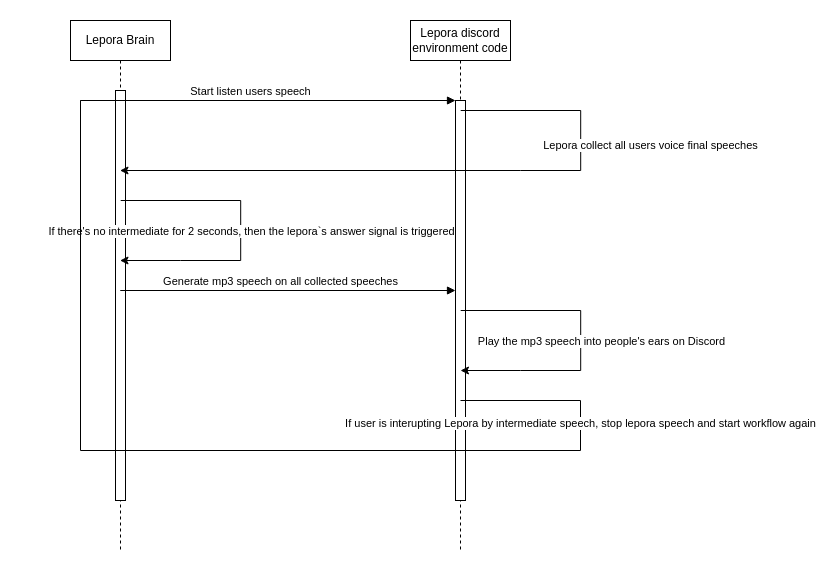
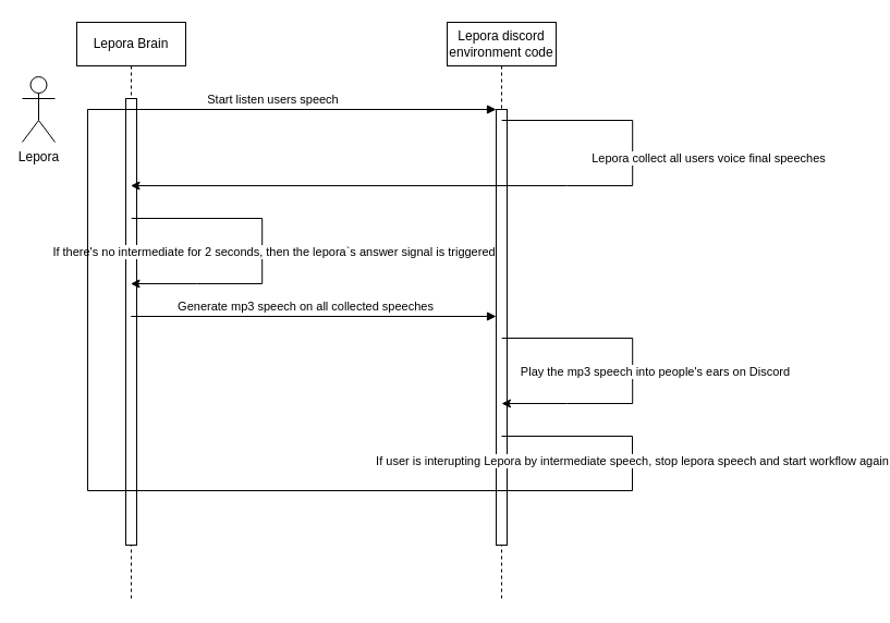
  <mxCell id="0" />
  <mxCell id="1" parent="0" />
  <mxCell id="2" value="Lepora Brain" style="shape=umlLifeline;perimeter=lifelinePerimeter;whiteSpace=wrap;html=1;container=0;dropTarget=0;collapsible=0;recursiveResize=0;outlineConnect=0;portConstraint=eastwest;newEdgeStyle={&quot;edgeStyle&quot;:&quot;elbowEdgeStyle&quot;,&quot;elbow&quot;:&quot;vertical&quot;,&quot;curved&quot;:0,&quot;rounded&quot;:0};" parent="1" vertex="1"><mxGeometry x="70" y="20" width="100" height="530" as="geometry" /></mxCell>
  <mxCell id="3" value="" style="html=1;points=[];perimeter=orthogonalPerimeter;outlineConnect=0;targetShapes=umlLifeline;portConstraint=eastwest;newEdgeStyle={&quot;edgeStyle&quot;:&quot;elbowEdgeStyle&quot;,&quot;elbow&quot;:&quot;vertical&quot;,&quot;curved&quot;:0,&quot;rounded&quot;:0};" parent="2" vertex="1"><mxGeometry x="45" y="70" width="10" height="410" as="geometry" /></mxCell>
  <mxCell id="4" value="Lepora discord environment code" style="shape=umlLifeline;perimeter=lifelinePerimeter;whiteSpace=wrap;html=1;container=0;dropTarget=0;collapsible=0;recursiveResize=0;outlineConnect=0;portConstraint=eastwest;newEdgeStyle={&quot;edgeStyle&quot;:&quot;elbowEdgeStyle&quot;,&quot;elbow&quot;:&quot;vertical&quot;,&quot;curved&quot;:0,&quot;rounded&quot;:0};" parent="1" vertex="1"><mxGeometry x="410" y="20" width="100" height="530" as="geometry" /></mxCell>
  <mxCell id="5" value="" style="html=1;points=[];perimeter=orthogonalPerimeter;outlineConnect=0;targetShapes=umlLifeline;portConstraint=eastwest;newEdgeStyle={&quot;edgeStyle&quot;:&quot;elbowEdgeStyle&quot;,&quot;elbow&quot;:&quot;vertical&quot;,&quot;curved&quot;:0,&quot;rounded&quot;:0};" parent="4" vertex="1"><mxGeometry x="45" y="80" width="10" height="400" as="geometry" /></mxCell>
  <mxCell id="6" value="Start listen users speech" style="html=1;verticalAlign=bottom;endArrow=block;edgeStyle=elbowEdgeStyle;elbow=vertical;curved=0;rounded=0;" parent="1" source="3" target="5" edge="1"><mxGeometry relative="1" as="geometry"><mxPoint x="115" y="110" as="sourcePoint" /><Array as="points"><mxPoint x="80" y="100" /></Array><mxPoint as="offset" /></mxGeometry></mxCell>
+ <mxCell id="7" value="Lepora" style="shape=umlActor;verticalLabelPosition=bottom;verticalAlign=top;html=1;outlineConnect=0;" vertex="1" parent="1"><mxGeometry x="20" y="70" width="30" height="60" as="geometry" /></mxCell>
  <mxCell id="8" value="" style="endArrow=classic;html=1;rounded=0;" edge="1" parent="1" target="2"><mxGeometry width="50" height="50" relative="1" as="geometry"><mxPoint x="460.19" y="110" as="sourcePoint" /><mxPoint x="460" y="170" as="targetPoint" /><Array as="points"><mxPoint x="580.19" y="110" /><mxPoint x="580.19" y="170" /><mxPoint x="520.19" y="170" /></Array></mxGeometry></mxCell>
  <mxCell id="9" value="Lepora collect all users voice final speeches" style="edgeLabel;html=1;align=center;verticalAlign=middle;resizable=0;points=[];" vertex="1" connectable="0" parent="8"><mxGeometry x="-0.605" y="-2" relative="1" as="geometry"><mxPoint x="71" y="28" as="offset" /></mxGeometry></mxCell>
  <mxCell id="10" value="" style="endArrow=classic;html=1;rounded=0;" edge="1" parent="1" target="2"><mxGeometry width="50" height="50" relative="1" as="geometry"><mxPoint x="120.19" y="200" as="sourcePoint" /><mxPoint x="-220" y="260" as="targetPoint" /><Array as="points"><mxPoint x="240.19" y="200" /><mxPoint x="240.19" y="260" /><mxPoint x="180.19" y="260" /></Array></mxGeometry></mxCell>
  <mxCell id="11" value="If there's no intermediate for 2 seconds, then the lepora`s answer signal is triggered" style="edgeLabel;html=1;align=center;verticalAlign=middle;resizable=0;points=[];" vertex="1" connectable="0" parent="10"><mxGeometry x="-0.605" y="-2" relative="1" as="geometry"><mxPoint x="71" y="28" as="offset" /></mxGeometry></mxCell>
  <mxCell id="12" value="Generate mp3 speech on all collected speeches" style="html=1;verticalAlign=bottom;endArrow=block;edgeStyle=elbowEdgeStyle;elbow=vertical;curved=0;rounded=0;" edge="1" parent="1" target="5"><mxGeometry relative="1" as="geometry"><mxPoint x="135" y="290" as="sourcePoint" /><Array as="points"><mxPoint x="120" y="290" /></Array><mxPoint x="440" y="290" as="targetPoint" /><mxPoint as="offset" /></mxGeometry></mxCell>
  <mxCell id="13" value="" style="endArrow=classic;html=1;rounded=0;" edge="1" parent="1"><mxGeometry width="50" height="50" relative="1" as="geometry"><mxPoint x="460.19" y="310" as="sourcePoint" /><mxPoint x="460" y="370" as="targetPoint" /><Array as="points"><mxPoint x="580.19" y="310" /><mxPoint x="580.19" y="370" /><mxPoint x="520.19" y="370" /></Array></mxGeometry></mxCell>
  <mxCell id="14" value="Play the mp3 speech into people's ears on Discord" style="edgeLabel;html=1;align=center;verticalAlign=middle;resizable=0;points=[];" vertex="1" connectable="0" parent="13"><mxGeometry x="-0.605" y="-2" relative="1" as="geometry"><mxPoint x="81" y="28" as="offset" /></mxGeometry></mxCell>
  <mxCell id="15" value="" style="endArrow=none;html=1;rounded=0;" edge="1" parent="1"><mxGeometry width="50" height="50" relative="1" as="geometry"><mxPoint x="80" y="450" as="sourcePoint" /><mxPoint x="80" y="100" as="targetPoint" /></mxGeometry></mxCell>
  <mxCell id="16" value="" style="endArrow=none;html=1;rounded=0;" edge="1" parent="1"><mxGeometry width="50" height="50" relative="1" as="geometry"><mxPoint x="460" y="400" as="sourcePoint" /><mxPoint x="580" y="400" as="targetPoint" /></mxGeometry></mxCell>
  <mxCell id="17" value="" style="endArrow=none;html=1;rounded=0;" edge="1" parent="1"><mxGeometry width="50" height="50" relative="1" as="geometry"><mxPoint x="580" y="450" as="sourcePoint" /><mxPoint x="80" y="450" as="targetPoint" /></mxGeometry></mxCell>
  <mxCell id="18" value="" style="endArrow=none;html=1;rounded=0;" edge="1" parent="1"><mxGeometry width="50" height="50" relative="1" as="geometry"><mxPoint x="580" y="450" as="sourcePoint" /><mxPoint x="580" y="400" as="targetPoint" /></mxGeometry></mxCell>
  <mxCell id="19" value="If user is interupting Lepora by intermediate speech, stop lepora speech and start workflow again" style="edgeLabel;html=1;align=center;verticalAlign=middle;resizable=0;points=[];" vertex="1" connectable="0" parent="18"><mxGeometry x="0.107" y="1" relative="1" as="geometry"><mxPoint as="offset" /></mxGeometry></mxCell>
